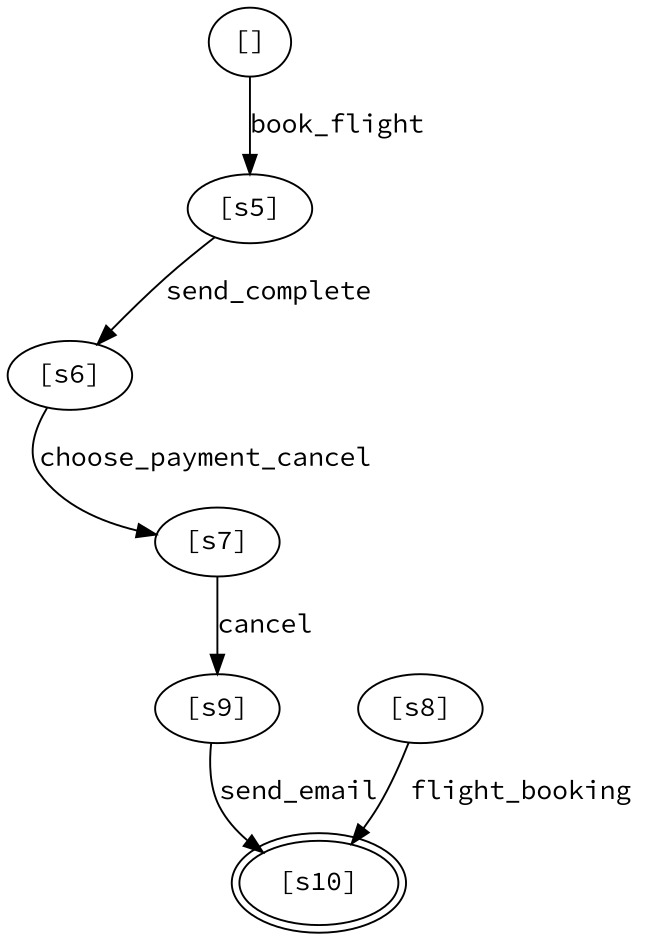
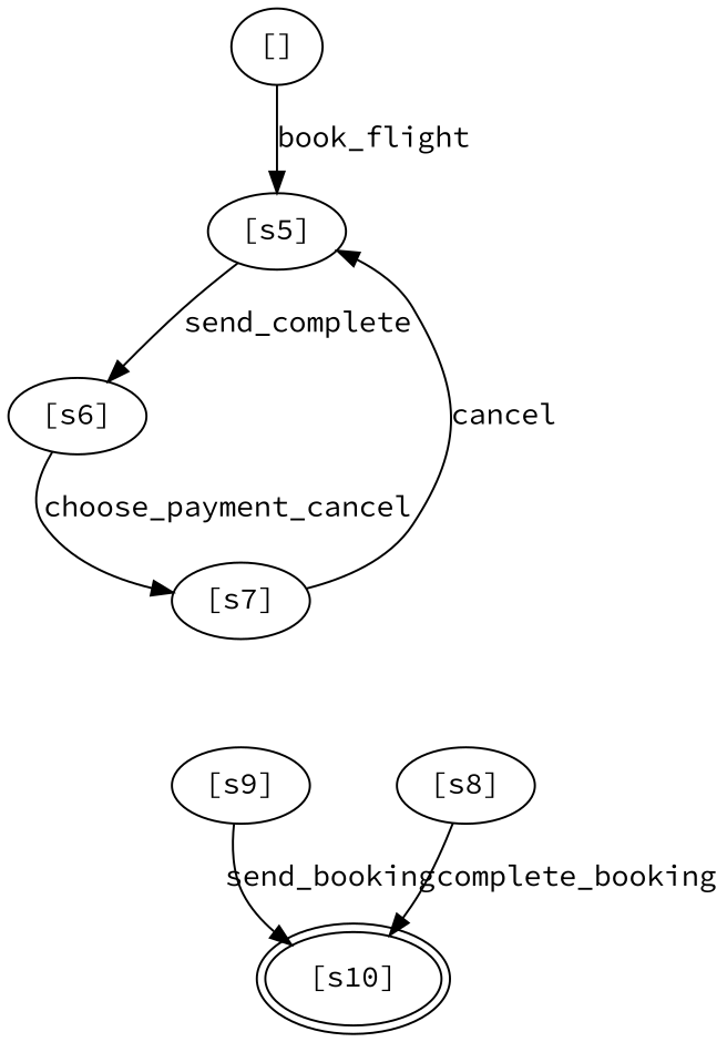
  digraph {
    fontname="Source Code Pro"
    node [fontname="Source Code Pro"]
    edge [fontname="Source Code Pro"]
    n1 [label="[]" width=0.5]
    n2 [label="[s5]" width=0.5]
    n3 [label="[s6]" width=0.5]
    n4 [label="[s7]" width=0.5]
    n5 [label="[s9]" width=0.5]
    n6 [label="[s8]" width=0.5]
    n7 [label="[s10]" peripheries=2 width=0.5]
    n1 -> n2 [label=book_flight]
    n2 -> n3 [label=send_complete]
    n3 -> n4 [label=choose_payment_cancel]
-   n4 -> n5 [label=cancel]
-   n5 -> n7 [label=send_email]
-   n6 -> n7 [label=flight_booking]
+   n4 -> n2 [label=cancel]
+   n5 -> n7 [label=send_booking]
+   n6 -> n7 [label=complete_booking]
  }
